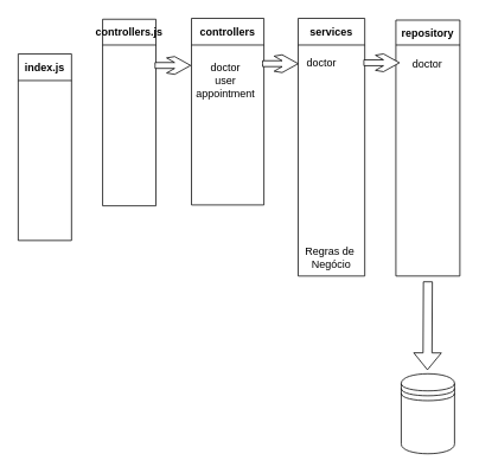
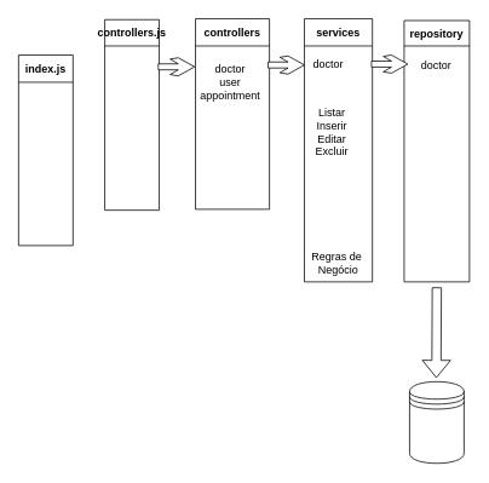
  <mxCell id="0" />
  <mxCell id="1" parent="0" />
  <mxCell id="2" value="&#10;controllers&#10;" style="swimlane;startSize=30;" parent="1" vertex="1"><mxGeometry x="215" y="20" width="81.5" height="210" as="geometry" /></mxCell>
  <mxCell id="3" value="doctor&lt;br&gt;user&lt;br&gt;appointment" style="text;html=1;align=center;verticalAlign=middle;resizable=0;points=[];autosize=1;strokeColor=none;fillColor=none;" parent="2" vertex="1"><mxGeometry x="-7.5" y="40" width="90" height="60" as="geometry" /></mxCell>
  <mxCell id="4" value="&#10;index.js&#10;" style="swimlane;startSize=30;" parent="1" vertex="1"><mxGeometry x="20" y="60" width="60" height="210" as="geometry" /></mxCell>
  <mxCell id="5" value="controllers.js" style="swimlane;startSize=29;" parent="1" vertex="1"><mxGeometry x="115" y="21" width="60" height="210" as="geometry" /></mxCell>
  <mxCell id="6" value="&#10;services&#10;" style="swimlane;startSize=30;" parent="1" vertex="1"><mxGeometry x="335" y="20" width="75" height="290" as="geometry"><mxRectangle x="263" y="50" width="100" height="30" as="alternateBounds" /></mxGeometry></mxCell>
+ <mxCell id="7" value="Listar&lt;br&gt;Inserir&lt;br&gt;Editar&lt;br&gt;Excluir&lt;br&gt;" style="text;html=1;align=center;verticalAlign=middle;resizable=0;points=[];autosize=1;strokeColor=none;fillColor=none;" parent="6" vertex="1"><mxGeometry y="90" width="60" height="70" as="geometry" /></mxCell>
  <mxCell id="8" value="Regras de&amp;nbsp;&lt;br&gt;Negócio" style="text;html=1;align=center;verticalAlign=middle;resizable=0;points=[];autosize=1;strokeColor=none;fillColor=none;" parent="6" vertex="1"><mxGeometry x="-3" y="250" width="80" height="40" as="geometry" /></mxCell>
  <mxCell id="9" value="doctor" style="text;html=1;align=center;verticalAlign=middle;resizable=0;points=[];autosize=1;strokeColor=none;fillColor=none;" parent="1" vertex="1"><mxGeometry x="331" y="55" width="60" height="30" as="geometry" /></mxCell>
  <mxCell id="10" value="repository" style="swimlane;startSize=28;" parent="1" vertex="1"><mxGeometry x="445" y="22" width="72" height="288" as="geometry"><mxRectangle x="263" y="50" width="100" height="30" as="alternateBounds" /></mxGeometry></mxCell>
  <mxCell id="11" value="doctor" style="text;html=1;align=center;verticalAlign=middle;resizable=0;points=[];autosize=1;strokeColor=none;fillColor=none;" parent="1" vertex="1"><mxGeometry x="450" y="57" width="60" height="30" as="geometry" /></mxCell>
  <mxCell id="12" value="" style="shape=datastore;whiteSpace=wrap;html=1;" parent="1" vertex="1"><mxGeometry x="451" y="420" width="60" height="90" as="geometry" /></mxCell>
  <mxCell id="13" value="" style="shape=flexArrow;endArrow=classic;html=1;" parent="1" edge="1"><mxGeometry width="50" height="50" relative="1" as="geometry"><mxPoint x="481" y="316" as="sourcePoint" /><mxPoint x="480.5" y="416" as="targetPoint" /></mxGeometry></mxCell>
  <mxCell id="14" value="" style="html=1;shadow=0;dashed=0;align=center;verticalAlign=middle;shape=mxgraph.arrows2.sharpArrow2;dy1=0.67;dx1=18;dx2=18;dy3=0.15;dx3=27;notch=0;" vertex="1" parent="1"><mxGeometry x="409" y="60" width="40" height="20" as="geometry" /></mxCell>
  <mxCell id="15" value="" style="html=1;shadow=0;dashed=0;align=center;verticalAlign=middle;shape=mxgraph.arrows2.sharpArrow2;dy1=0.67;dx1=18;dx2=18;dy3=0.15;dx3=27;notch=0;" vertex="1" parent="1"><mxGeometry x="295" y="61" width="40" height="20" as="geometry" /></mxCell>
  <mxCell id="16" value="" style="html=1;shadow=0;dashed=0;align=center;verticalAlign=middle;shape=mxgraph.arrows2.sharpArrow2;dy1=0.67;dx1=18;dx2=18;dy3=0.15;dx3=27;notch=0;" vertex="1" parent="1"><mxGeometry x="174" y="63" width="40" height="20" as="geometry" /></mxCell>
